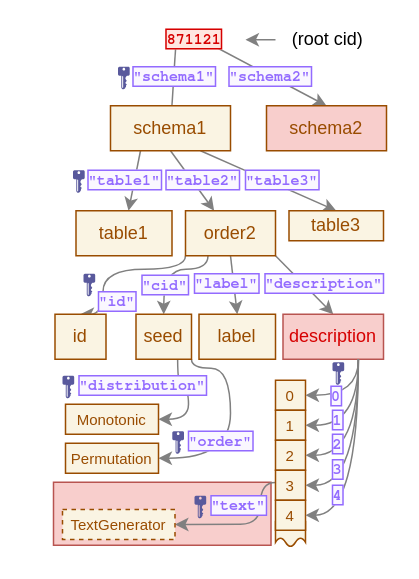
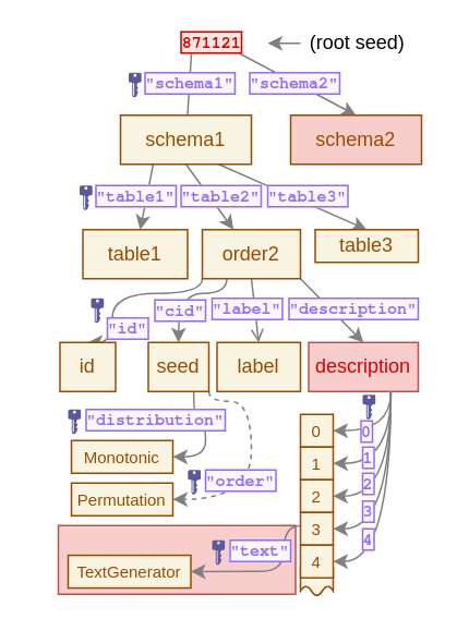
  <mxCell id="0" />
  <mxCell id="1" parent="0" />
  <mxCell id="2" value="" style="rounded=0;whiteSpace=wrap;html=1;strokeColor=#b85450;fillColor=#f8cecc;" parent="1" vertex="1"><mxGeometry x="35" y="321" width="145" height="42" as="geometry" /></mxCell>
  <mxCell id="3" value="" style="verticalLabelPosition=bottom;verticalAlign=top;html=1;shape=mxgraph.basic.wave2;dy=0.3;rotation=0;fillColor=#FAF4E3;strokeColor=#994C00;fontColor=#994C00;" parent="1" vertex="1"><mxGeometry x="183" y="344" width="20" height="20" as="geometry" /></mxCell>
  <mxCell id="4" value="&quot;schema1&quot;" style="rounded=0;orthogonalLoop=1;jettySize=auto;html=1;exitX=0.25;exitY=1;exitDx=0;exitDy=0;fontFamily=FreeMono;labelBackgroundColor=#FAF7FF;fontStyle=1;fontColor=#936BFF;fontSize=10;labelBorderColor=#936BFF;spacing=2;strokeWidth=1;strokeColor=#808080;endArrow=none;" parent="1" source="6" target="10" edge="1"><mxGeometry relative="1" as="geometry" /></mxCell>
  <mxCell id="5" value="&quot;schema2&quot;" style="rounded=0;orthogonalLoop=1;jettySize=auto;html=1;exitX=0.75;exitY=1;exitDx=0;exitDy=0;entryX=0.5;entryY=0;entryDx=0;entryDy=0;fontFamily=FreeMono;labelBackgroundColor=#FAF7FF;fontStyle=1;fontColor=#936BFF;fontSize=10;labelBorderColor=#936BFF;spacing=2;strokeWidth=1;strokeColor=#808080;" parent="1" source="6" target="11" edge="1"><mxGeometry relative="1" as="geometry" /></mxCell>
  <mxCell id="6" value="871121" style="text;html=1;strokeColor=none;fillColor=none;align=center;verticalAlign=middle;whiteSpace=wrap;rounded=0;fontFamily=FreeMono;labelBackgroundColor=#FFE6E0;fontStyle=1;fontColor=#D60000;fontSize=10;labelBorderColor=#D60000;spacing=2;strokeWidth=1;" parent="1" vertex="1"><mxGeometry x="104" y="20" width="50" height="10" as="geometry" /></mxCell>
  <mxCell id="7" value="&quot;table1&quot;" style="rounded=0;orthogonalLoop=1;jettySize=auto;html=1;exitX=0.25;exitY=1;exitDx=0;exitDy=0;fontFamily=FreeMono;fontStyle=1;labelBackgroundColor=#FAF7FF;fontColor=#936BFF;fontSize=10;labelBorderColor=#936BFF;spacing=2;strokeWidth=1;strokeColor=#808080;" parent="1" source="10" target="16" edge="1"><mxGeometry x="0.019" y="-7" relative="1" as="geometry"><mxPoint as="offset" /></mxGeometry></mxCell>
  <mxCell id="8" value="&quot;table2&quot;" style="rounded=0;orthogonalLoop=1;jettySize=auto;html=1;exitX=0.5;exitY=1;exitDx=0;exitDy=0;fontFamily=FreeMono;fontStyle=1;labelBackgroundColor=#FAF7FF;fontColor=#936BFF;fontSize=10;labelBorderColor=#936BFF;spacing=2;strokeWidth=1;strokeColor=#808080;" parent="1" source="10" target="17" edge="1"><mxGeometry x="0.118" y="6" relative="1" as="geometry"><mxPoint as="offset" /></mxGeometry></mxCell>
  <mxCell id="9" value="&quot;table3&quot;" style="rounded=0;orthogonalLoop=1;jettySize=auto;html=1;exitX=0.75;exitY=1;exitDx=0;exitDy=0;entryX=0.5;entryY=0;entryDx=0;entryDy=0;fontFamily=FreeMono;fontStyle=1;labelBackgroundColor=#FAF7FF;fontColor=#936BFF;fontSize=10;labelBorderColor=#936BFF;spacing=2;strokeWidth=1;strokeColor=#808080;" parent="1" source="10" target="18" edge="1"><mxGeometry x="0.148" y="4" relative="1" as="geometry"><mxPoint as="offset" /></mxGeometry></mxCell>
  <mxCell id="10" value="schema1" style="rounded=0;whiteSpace=wrap;html=1;fillColor=#FAF4E3;strokeColor=#994C00;fontColor=#994C00;" parent="1" vertex="1"><mxGeometry x="73" y="70" width="80" height="30" as="geometry" /></mxCell>
  <mxCell id="11" value="schema2" style="rounded=0;whiteSpace=wrap;html=1;fillColor=#f8cecc;strokeColor=#994C00;fontColor=#994C00;" parent="1" vertex="1"><mxGeometry x="177" y="70" width="80" height="30" as="geometry" /></mxCell>
  <mxCell id="12" value="&quot;cid&quot;" style="rounded=0;orthogonalLoop=1;jettySize=auto;html=1;exitX=0.25;exitY=1;exitDx=0;exitDy=0;entryX=0.5;entryY=0;entryDx=0;entryDy=0;fontFamily=FreeMono;fontStyle=1;labelBackgroundColor=#FAF7FF;fontColor=#936BFF;fontSize=10;labelBorderColor=#936BFF;spacing=2;strokeWidth=1;edgeStyle=orthogonalEdgeStyle;curved=1;strokeColor=#808080;" parent="1" source="17" target="23" edge="1"><mxGeometry x="0.387" relative="1" as="geometry"><Array as="points"><mxPoint x="138" y="179" /><mxPoint x="109" y="179" /></Array><mxPoint as="offset" /></mxGeometry></mxCell>
  <mxCell id="13" value="&quot;id&quot;" style="rounded=0;orthogonalLoop=1;jettySize=auto;html=1;exitX=0;exitY=1;exitDx=0;exitDy=0;entryX=0.5;entryY=0;entryDx=0;entryDy=0;fontFamily=FreeMono;fontStyle=1;labelBackgroundColor=#FAF7FF;fontColor=#936BFF;fontSize=10;labelBorderColor=#936BFF;spacing=2;strokeWidth=1;edgeStyle=orthogonalEdgeStyle;curved=1;strokeColor=#808080;" parent="1" source="17" target="19" edge="1"><mxGeometry x="0.553" y="9" relative="1" as="geometry"><Array as="points"><mxPoint x="123" y="179" /><mxPoint x="68" y="179" /></Array><mxPoint as="offset" /></mxGeometry></mxCell>
- <mxCell id="14" value="&quot;label&quot;" style="rounded=0;orthogonalLoop=1;jettySize=auto;html=1;exitX=0.5;exitY=1;exitDx=0;exitDy=0;entryX=0.5;entryY=0;entryDx=0;entryDy=0;fontFamily=FreeMono;fontStyle=1;labelBackgroundColor=#FAF7FF;fontColor=#936BFF;fontSize=10;labelBorderColor=#936BFF;spacing=2;strokeWidth=1;strokeColor=#808080;" parent="1" source="17" target="20" edge="1"><mxGeometry x="-0.107" y="-5" relative="1" as="geometry"><mxPoint as="offset" /></mxGeometry></mxCell>
+ <mxCell id="14" value="&quot;label&quot;" style="rounded=0;orthogonalLoop=1;jettySize=auto;html=1;exitX=0.5;exitY=1;exitDx=0;exitDy=0;entryX=0.5;entryY=0;entryDx=0;entryDy=0;fontFamily=FreeMono;fontStyle=1;labelBackgroundColor=#FAF7FF;fontColor=#936BFF;fontSize=10;labelBorderColor=#936BFF;spacing=2;strokeWidth=1;strokeColor=#808080;endArrow=open;" parent="1" source="17" target="20" edge="1"><mxGeometry x="-0.107" y="-5" relative="1" as="geometry"><mxPoint as="offset" /></mxGeometry></mxCell>
  <mxCell id="15" value="&quot;description&quot;" style="rounded=0;orthogonalLoop=1;jettySize=auto;html=1;exitX=1;exitY=1;exitDx=0;exitDy=0;entryX=0.5;entryY=0;entryDx=0;entryDy=0;fontFamily=FreeMono;fontStyle=1;labelBackgroundColor=#FAF7FF;fontColor=#936BFF;fontSize=10;labelBorderColor=#936BFF;spacing=2;strokeWidth=1;strokeColor=#808080;" parent="1" source="17" target="24" edge="1"><mxGeometry x="0.288" y="10" relative="1" as="geometry"><mxPoint as="offset" /></mxGeometry></mxCell>
  <mxCell id="16" value="table1" style="rounded=0;whiteSpace=wrap;html=1;fillColor=#FAF4E3;strokeColor=#994C00;fontColor=#994C00;" parent="1" vertex="1"><mxGeometry x="50" y="140" width="64" height="30" as="geometry" /></mxCell>
  <mxCell id="17" value="order2" style="rounded=0;whiteSpace=wrap;html=1;fillColor=#FAF4E3;strokeColor=#994C00;fontColor=#994C00;" parent="1" vertex="1"><mxGeometry x="123" y="140" width="60" height="30" as="geometry" /></mxCell>
  <mxCell id="18" value="table3" style="rounded=0;whiteSpace=wrap;html=1;fillColor=#FAF4E3;strokeColor=#994C00;fontColor=#994C00;" parent="1" vertex="1"><mxGeometry x="192" y="140" width="63" height="20" as="geometry" /></mxCell>
  <mxCell id="19" value="id" style="rounded=0;whiteSpace=wrap;html=1;fillColor=#FAF4E3;strokeColor=#994C00;fontColor=#994C00;" parent="1" vertex="1"><mxGeometry x="36" y="209" width="34" height="30" as="geometry" /></mxCell>
  <mxCell id="20" value="label" style="rounded=0;whiteSpace=wrap;html=1;fillColor=#FAF4E3;strokeColor=#994C00;fontColor=#994C00;" parent="1" vertex="1"><mxGeometry x="132" y="209" width="51" height="30" as="geometry" /></mxCell>
  <mxCell id="21" value="&quot;distribution&quot;" style="edgeStyle=orthogonalEdgeStyle;rounded=0;orthogonalLoop=1;jettySize=auto;html=1;exitX=0.75;exitY=1;exitDx=0;exitDy=0;entryX=1;entryY=0.5;entryDx=0;entryDy=0;curved=1;fontFamily=FreeMono;fontStyle=1;labelBackgroundColor=#FAF7FF;fontColor=#936BFF;fontSize=10;labelBorderColor=#936BFF;spacing=2;strokeWidth=1;strokeColor=#808080;" parent="1" source="23" target="25" edge="1"><mxGeometry x="-0.496" y="-24" relative="1" as="geometry"><mxPoint as="offset" /></mxGeometry></mxCell>
- <mxCell id="22" value="&quot;order&quot;" style="edgeStyle=orthogonalEdgeStyle;rounded=0;orthogonalLoop=1;jettySize=auto;html=1;exitX=1;exitY=1;exitDx=0;exitDy=0;entryX=1;entryY=0.5;entryDx=0;entryDy=0;curved=1;fontFamily=FreeMono;fontStyle=1;labelBackgroundColor=#FAF7FF;fontColor=#936BFF;fontSize=10;labelBorderColor=#936BFF;spacing=2;strokeWidth=1;strokeColor=#808080;" parent="1" source="23" target="26" edge="1"><mxGeometry x="0.143" y="-7" relative="1" as="geometry"><Array as="points"><mxPoint x="127" y="245" /><mxPoint x="153" y="245" /><mxPoint x="153" y="305" /></Array><mxPoint as="offset" /></mxGeometry></mxCell>
+ <mxCell id="22" value="&quot;order&quot;" style="edgeStyle=orthogonalEdgeStyle;rounded=0;orthogonalLoop=1;jettySize=auto;html=1;exitX=1;exitY=1;exitDx=0;exitDy=0;entryX=1;entryY=0.5;entryDx=0;entryDy=0;curved=1;fontFamily=FreeMono;fontStyle=1;labelBackgroundColor=#FAF7FF;fontColor=#936BFF;fontSize=10;labelBorderColor=#936BFF;spacing=2;strokeWidth=1;strokeColor=#808080;dashed=1;" parent="1" source="23" target="26" edge="1"><mxGeometry x="0.143" y="-7" relative="1" as="geometry"><Array as="points"><mxPoint x="127" y="245" /><mxPoint x="153" y="245" /><mxPoint x="153" y="305" /></Array><mxPoint as="offset" /></mxGeometry></mxCell>
  <mxCell id="23" value="seed" style="rounded=0;whiteSpace=wrap;html=1;fillColor=#FAF4E3;strokeColor=#994C00;fontColor=#994C00;" parent="1" vertex="1"><mxGeometry x="90" y="209" width="37" height="30" as="geometry" /></mxCell>
  <mxCell id="24" value="description" style="rounded=0;whiteSpace=wrap;html=1;fillColor=#f8cecc;strokeColor=#b85450;fontColor=#D60000;" parent="1" vertex="1"><mxGeometry x="188" y="209" width="67" height="30" as="geometry" /></mxCell>
  <mxCell id="25" value="Monotonic" style="rounded=0;whiteSpace=wrap;html=1;fontSize=10;fillColor=#FAF4E3;strokeColor=#994C00;fontColor=#994C00;" parent="1" vertex="1"><mxGeometry x="43" y="269" width="62" height="20" as="geometry" /></mxCell>
  <mxCell id="26" value="Permutation" style="rounded=0;whiteSpace=wrap;html=1;fontSize=10;fillColor=#FAF4E3;strokeColor=#994C00;fontColor=#994C00;" parent="1" vertex="1"><mxGeometry x="43" y="295" width="62" height="20" as="geometry" /></mxCell>
  <mxCell id="27" value="0" style="rounded=0;whiteSpace=wrap;html=1;fontSize=10;fillColor=#FAF4E3;strokeColor=#994C00;fontColor=#994C00;" parent="1" vertex="1"><mxGeometry x="183" y="253" width="20" height="20" as="geometry" /></mxCell>
  <mxCell id="28" value="1" style="rounded=0;whiteSpace=wrap;html=1;fontSize=10;fillColor=#FAF4E3;strokeColor=#994C00;fontColor=#994C00;" parent="1" vertex="1"><mxGeometry x="183" y="273" width="20" height="20" as="geometry" /></mxCell>
  <mxCell id="29" value="2" style="rounded=0;whiteSpace=wrap;html=1;fontSize=10;fillColor=#FAF4E3;strokeColor=#994C00;fontColor=#994C00;" parent="1" vertex="1"><mxGeometry x="183" y="293" width="20" height="20" as="geometry" /></mxCell>
  <mxCell id="30" value="&quot;text&quot;" style="edgeStyle=orthogonalEdgeStyle;rounded=0;orthogonalLoop=1;jettySize=auto;html=1;exitX=0;exitY=0.5;exitDx=0;exitDy=0;curved=1;fontFamily=FreeMono;fontStyle=1;labelBackgroundColor=#FAF7FF;fontColor=#936BFF;fontSize=10;labelBorderColor=#936BFF;spacing=2;strokeWidth=1;strokeColor=#808080;entryX=1;entryY=0.5;entryDx=0;entryDy=0;" parent="1" target="38" edge="1"><mxGeometry x="0.114" y="-13" relative="1" as="geometry"><mxPoint x="183" y="321.2" as="sourcePoint" /><mxPoint x="163" y="339" as="targetPoint" /><Array as="points"><mxPoint x="173" y="321" /><mxPoint x="173" y="349" /><mxPoint x="146" y="349" /></Array><mxPoint as="offset" /></mxGeometry></mxCell>
  <mxCell id="31" value="3" style="rounded=0;whiteSpace=wrap;html=1;fontSize=10;fillColor=#FAF4E3;strokeColor=#994C00;fontColor=#994C00;" parent="1" vertex="1"><mxGeometry x="183" y="313" width="20" height="20" as="geometry" /></mxCell>
  <mxCell id="32" value="4" style="rounded=0;whiteSpace=wrap;html=1;fontSize=10;fillColor=#FAF4E3;strokeColor=#994C00;fontColor=#994C00;" parent="1" vertex="1"><mxGeometry x="183" y="333" width="20" height="20" as="geometry" /></mxCell>
  <mxCell id="33" value="0" style="edgeStyle=orthogonalEdgeStyle;rounded=0;orthogonalLoop=1;jettySize=auto;html=1;exitX=0.75;exitY=1;exitDx=0;exitDy=0;entryX=1;entryY=0.5;entryDx=0;entryDy=0;curved=1;fontFamily=FreeMono;fontStyle=1;labelBackgroundColor=#FAF7FF;fontColor=#936BFF;fontSize=10;labelBorderColor=#936BFF;spacing=2;strokeWidth=1;spacingLeft=0;strokeColor=#808080;" parent="1" source="24" target="27" edge="1"><mxGeometry x="0.302" relative="1" as="geometry"><mxPoint x="128" y="249" as="sourcePoint" /><mxPoint x="123" y="289" as="targetPoint" /><mxPoint as="offset" /></mxGeometry></mxCell>
  <mxCell id="34" value="1" style="edgeStyle=orthogonalEdgeStyle;rounded=0;orthogonalLoop=1;jettySize=auto;html=1;exitX=0.75;exitY=1;exitDx=0;exitDy=0;entryX=1;entryY=0.5;entryDx=0;entryDy=0;curved=1;fontFamily=FreeMono;fontStyle=1;labelBackgroundColor=#FAF7FF;fontColor=#936BFF;fontSize=10;labelBorderColor=#936BFF;spacing=2;strokeWidth=1;spacingLeft=0;strokeColor=#808080;" parent="1" source="24" target="28" edge="1"><mxGeometry x="0.47" y="-4" relative="1" as="geometry"><mxPoint x="248" y="249" as="sourcePoint" /><mxPoint x="213" y="279" as="targetPoint" /><mxPoint as="offset" /></mxGeometry></mxCell>
  <mxCell id="35" value="2" style="edgeStyle=orthogonalEdgeStyle;rounded=0;orthogonalLoop=1;jettySize=auto;html=1;exitX=0.75;exitY=1;exitDx=0;exitDy=0;entryX=1;entryY=0.5;entryDx=0;entryDy=0;curved=1;fontFamily=FreeMono;fontStyle=1;labelBackgroundColor=#FAF7FF;fontColor=#936BFF;fontSize=10;labelBorderColor=#936BFF;spacing=2;strokeWidth=1;spacingLeft=0;strokeColor=#808080;" parent="1" source="24" target="29" edge="1"><mxGeometry x="0.577" y="-8" relative="1" as="geometry"><mxPoint x="248" y="249" as="sourcePoint" /><mxPoint x="213" y="299" as="targetPoint" /><mxPoint as="offset" /></mxGeometry></mxCell>
  <mxCell id="36" value="3" style="edgeStyle=orthogonalEdgeStyle;rounded=0;orthogonalLoop=1;jettySize=auto;html=1;exitX=0.75;exitY=1;exitDx=0;exitDy=0;entryX=1;entryY=0.5;entryDx=0;entryDy=0;curved=1;fontFamily=FreeMono;fontStyle=1;labelBackgroundColor=#FAF7FF;fontColor=#936BFF;fontSize=10;labelBorderColor=#936BFF;spacing=2;strokeWidth=1;spacingLeft=0;strokeColor=#808080;" parent="1" source="24" target="31" edge="1"><mxGeometry x="0.648" y="-11" relative="1" as="geometry"><mxPoint x="258" y="259" as="sourcePoint" /><mxPoint x="223" y="309" as="targetPoint" /><mxPoint as="offset" /></mxGeometry></mxCell>
  <mxCell id="37" value="4" style="edgeStyle=orthogonalEdgeStyle;rounded=0;orthogonalLoop=1;jettySize=auto;html=1;exitX=0.75;exitY=1;exitDx=0;exitDy=0;entryX=1;entryY=0.5;entryDx=0;entryDy=0;curved=1;fontFamily=FreeMono;fontStyle=1;labelBackgroundColor=#FAF7FF;fontColor=#936BFF;fontSize=10;labelBorderColor=#936BFF;spacing=2;strokeWidth=1;spacingLeft=0;strokeColor=#808080;" parent="1" source="24" target="32" edge="1"><mxGeometry x="0.699" y="-14" relative="1" as="geometry"><mxPoint x="268" y="269" as="sourcePoint" /><mxPoint x="233" y="319" as="targetPoint" /><mxPoint as="offset" /></mxGeometry></mxCell>
- <mxCell id="38" value="TextGenerator" style="rounded=0;whiteSpace=wrap;html=1;fontSize=10;fillColor=#FAF4E3;strokeColor=#994C00;fontColor=#994C00;dashed=1;" parent="1" vertex="1"><mxGeometry x="41" y="339.2" width="75" height="20" as="geometry" /></mxCell>
+ <mxCell id="38" value="TextGenerator" style="rounded=0;whiteSpace=wrap;html=1;fontSize=10;fillColor=#FAF4E3;strokeColor=#994C00;fontColor=#994C00;" parent="1" vertex="1"><mxGeometry x="41" y="339.2" width="75" height="20" as="geometry" /></mxCell>
  <mxCell id="39" style="edgeStyle=orthogonalEdgeStyle;rounded=0;orthogonalLoop=1;jettySize=auto;html=1;exitX=0;exitY=0.5;exitDx=0;exitDy=0;strokeColor=#808080;" parent="1" source="40" edge="1"><mxGeometry relative="1" as="geometry"><mxPoint x="163" y="26.091" as="targetPoint" /></mxGeometry></mxCell>
- <mxCell id="40" value="(root cid)" style="text;html=1;strokeColor=none;fillColor=none;align=center;verticalAlign=middle;whiteSpace=wrap;rounded=0;" parent="1" vertex="1"><mxGeometry x="183" y="21" width="70" height="10" as="geometry" /></mxCell>
+ <mxCell id="40" value="(root seed)" style="text;html=1;strokeColor=none;fillColor=none;align=center;verticalAlign=middle;whiteSpace=wrap;rounded=0;" parent="1" vertex="1"><mxGeometry x="183" y="21" width="70" height="10" as="geometry" /></mxCell>
  <mxCell id="41" value="" style="sketch=0;aspect=fixed;pointerEvents=1;shadow=0;dashed=0;html=1;strokeColor=none;labelPosition=center;verticalLabelPosition=bottom;verticalAlign=top;align=center;fillColor=#59599C;shape=mxgraph.mscae.enterprise.key_permissions" parent="1" vertex="1"><mxGeometry x="78" y="44" width="7.8" height="15" as="geometry" /></mxCell>
  <mxCell id="42" value="" style="sketch=0;aspect=fixed;pointerEvents=1;shadow=0;dashed=0;html=1;strokeColor=none;labelPosition=center;verticalLabelPosition=bottom;verticalAlign=top;align=center;fillColor=#59599C;shape=mxgraph.mscae.enterprise.key_permissions" parent="1" vertex="1"><mxGeometry x="48" y="113" width="7.8" height="15" as="geometry" /></mxCell>
  <mxCell id="43" value="" style="sketch=0;aspect=fixed;pointerEvents=1;shadow=0;dashed=0;html=1;strokeColor=none;labelPosition=center;verticalLabelPosition=bottom;verticalAlign=top;align=center;fillColor=#59599C;shape=mxgraph.mscae.enterprise.key_permissions" parent="1" vertex="1"><mxGeometry x="41" y="250" width="7.8" height="15" as="geometry" /></mxCell>
  <mxCell id="44" value="" style="sketch=0;aspect=fixed;pointerEvents=1;shadow=0;dashed=0;html=1;strokeColor=none;labelPosition=center;verticalLabelPosition=bottom;verticalAlign=top;align=center;fillColor=#59599C;shape=mxgraph.mscae.enterprise.key_permissions" parent="1" vertex="1"><mxGeometry x="55" y="182" width="7.8" height="15" as="geometry" /></mxCell>
  <mxCell id="45" value="" style="sketch=0;aspect=fixed;pointerEvents=1;shadow=0;dashed=0;html=1;strokeColor=none;labelPosition=center;verticalLabelPosition=bottom;verticalAlign=top;align=center;fillColor=#59599C;shape=mxgraph.mscae.enterprise.key_permissions" parent="1" vertex="1"><mxGeometry x="114.2" y="287" width="7.8" height="15" as="geometry" /></mxCell>
  <mxCell id="46" value="" style="sketch=0;aspect=fixed;pointerEvents=1;shadow=0;dashed=0;html=1;strokeColor=none;labelPosition=center;verticalLabelPosition=bottom;verticalAlign=top;align=center;fillColor=#59599C;shape=mxgraph.mscae.enterprise.key_permissions" parent="1" vertex="1"><mxGeometry x="129" y="330" width="7.8" height="15" as="geometry" /></mxCell>
  <mxCell id="47" value="" style="sketch=0;aspect=fixed;pointerEvents=1;shadow=0;dashed=0;html=1;strokeColor=none;labelPosition=center;verticalLabelPosition=bottom;verticalAlign=top;align=center;fillColor=#59599C;shape=mxgraph.mscae.enterprise.key_permissions" parent="1" vertex="1"><mxGeometry x="221" y="241" width="7.8" height="15" as="geometry" /></mxCell>
  <mxCell id="48" value="" style="sketch=0;html=1;aspect=fixed;strokeColor=none;shadow=0;fillColor=#FFFFFF;verticalAlign=top;labelPosition=center;verticalLabelPosition=bottom;shape=mxgraph.gcp2.search;flipH=1;" parent="1" vertex="1"><mxGeometry x="20" y="300" width="20" height="20.2" as="geometry" /></mxCell>
